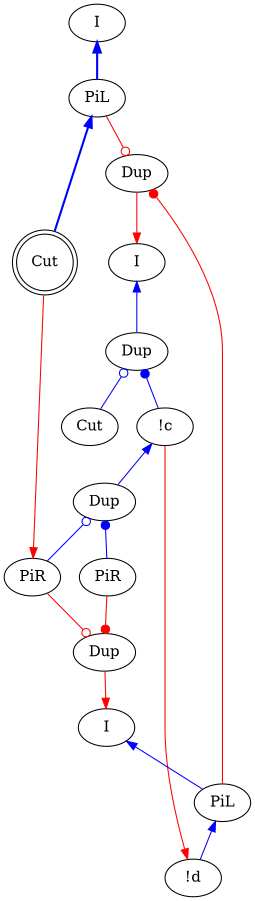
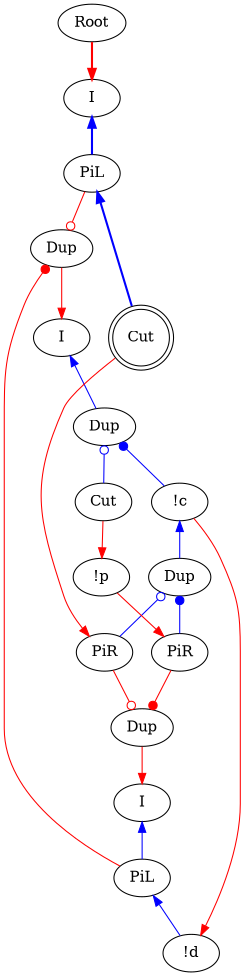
  digraph {
    edge [color=red dir=back]
+   n1 [label=Root]
    n2 [label=I]
    n3 [label=PiL]
    n4 [label=I]
    n5 [label=Dup]
    n6 [label="!c"]
    n7 [label=Cut]
    n8 [label=Dup]
    n9 [label=PiR]
    n10 [label=PiR]
    n11 [label="!d"]
    n12 [label=PiL]
    n13 [label=Dup]
    n14 [label=Cut shape=doublecircle]
    n15 [label=I]
+   n16 [label="!p"]
    n17 [label=Dup]
+   n1 -> n2 [penwidth=2 dir=""]
    n2 -> n3 [color=blue penwidth=2]
    n3 -> n13 [arrowhead=odot dir=""]
    n3 -> n14 [color=blue penwidth=2]
    n4 -> n5 [color=blue]
    n5 -> n6 [arrowtail=dot color=blue]
    n5 -> n7 [arrowtail=odot color=blue]
    n6 -> n8 [color=blue]
+   n7 -> n16 [dir=""]
    n8 -> n9 [arrowtail=dot color=blue]
    n8 -> n10 [arrowtail=odot color=blue]
    n9 -> n17 [arrowhead=dot dir=""]
    n10 -> n17 [arrowhead=odot dir=""]
    n11 -> n6
    n12 -> n11 [color=blue]
    n12 -> n13 [arrowhead=dot dir=""]
    n13 -> n4 [dir=""]
    n14 -> n10 [dir=""]
    n15 -> n12 [color=blue]
+   n16 -> n9 [dir=""]
    n17 -> n15 [dir=""]
  }
